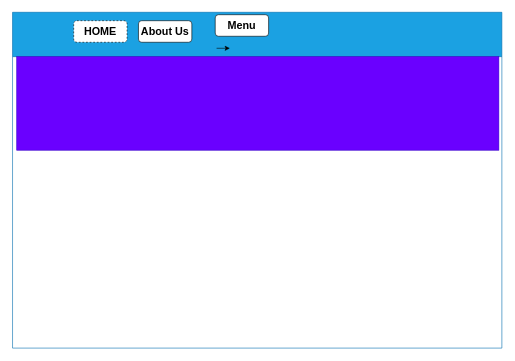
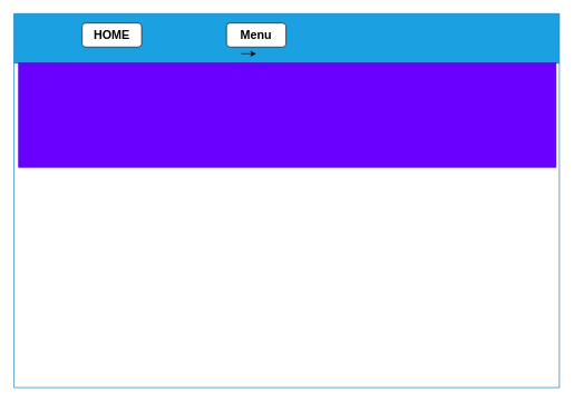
  <mxCell id="0" />
  <mxCell id="1" parent="0" />
  <mxCell id="2" value="" style="swimlane;align=left;startSize=74;fillColor=#1ba1e2;strokeColor=#006EAF;fontColor=#ffffff;" vertex="1" parent="1"><mxGeometry x="20" y="20" width="816" height="560" as="geometry" /></mxCell>
  <mxCell id="3" style="edgeStyle=none;html=1;exitX=0.25;exitY=1;exitDx=0;exitDy=0;entryX=0.5;entryY=1;entryDx=0;entryDy=0;" edge="1" parent="2"><mxGeometry relative="1" as="geometry"><mxPoint x="340.25" y="60" as="sourcePoint" /><mxPoint x="362.5" y="60" as="targetPoint" /></mxGeometry></mxCell>
- <mxCell id="4" value="&lt;span style=&quot;font-size: 18px&quot;&gt;&lt;b&gt;Menu&lt;/b&gt;&lt;/span&gt;" style="rounded=1;whiteSpace=wrap;html=1;align=center;" vertex="1" parent="2"><mxGeometry x="338" y="4" width="89" height="36" as="geometry" /></mxCell>
- <mxCell id="5" value="&lt;span style=&quot;font-size: 18px&quot;&gt;&lt;b&gt;About Us&lt;/b&gt;&lt;/span&gt;" style="rounded=1;whiteSpace=wrap;html=1;align=center;" vertex="1" parent="2"><mxGeometry x="210" y="14" width="89" height="36" as="geometry" /></mxCell>
- <mxCell id="6" value="&lt;b&gt;&lt;font style=&quot;font-size: 18px&quot;&gt;HOME&lt;/font&gt;&lt;/b&gt;" style="rounded=1;whiteSpace=wrap;html=1;align=center;dashed=1;" vertex="1" parent="2"><mxGeometry x="102" y="14" width="89" height="36" as="geometry" /></mxCell>
+ <mxCell id="4" value="&lt;span style=&quot;font-size: 18px&quot;&gt;&lt;b&gt;Menu&lt;/b&gt;&lt;/span&gt;" style="rounded=1;whiteSpace=wrap;html=1;align=center;" vertex="1" parent="2"><mxGeometry x="318" y="14" width="89" height="36" as="geometry" /></mxCell>
+ <mxCell id="6" value="&lt;b&gt;&lt;font style=&quot;font-size: 18px&quot;&gt;HOME&lt;/font&gt;&lt;/b&gt;" style="rounded=1;whiteSpace=wrap;html=1;align=center;" vertex="1" parent="2"><mxGeometry x="102" y="14" width="89" height="36" as="geometry" /></mxCell>
  <mxCell id="7" value="" style="rounded=0;whiteSpace=wrap;html=1;align=left;fillColor=#6a00ff;strokeColor=#3700CC;fontColor=#ffffff;" vertex="1" parent="1"><mxGeometry x="27" y="94" width="804" height="156" as="geometry" /></mxCell>
